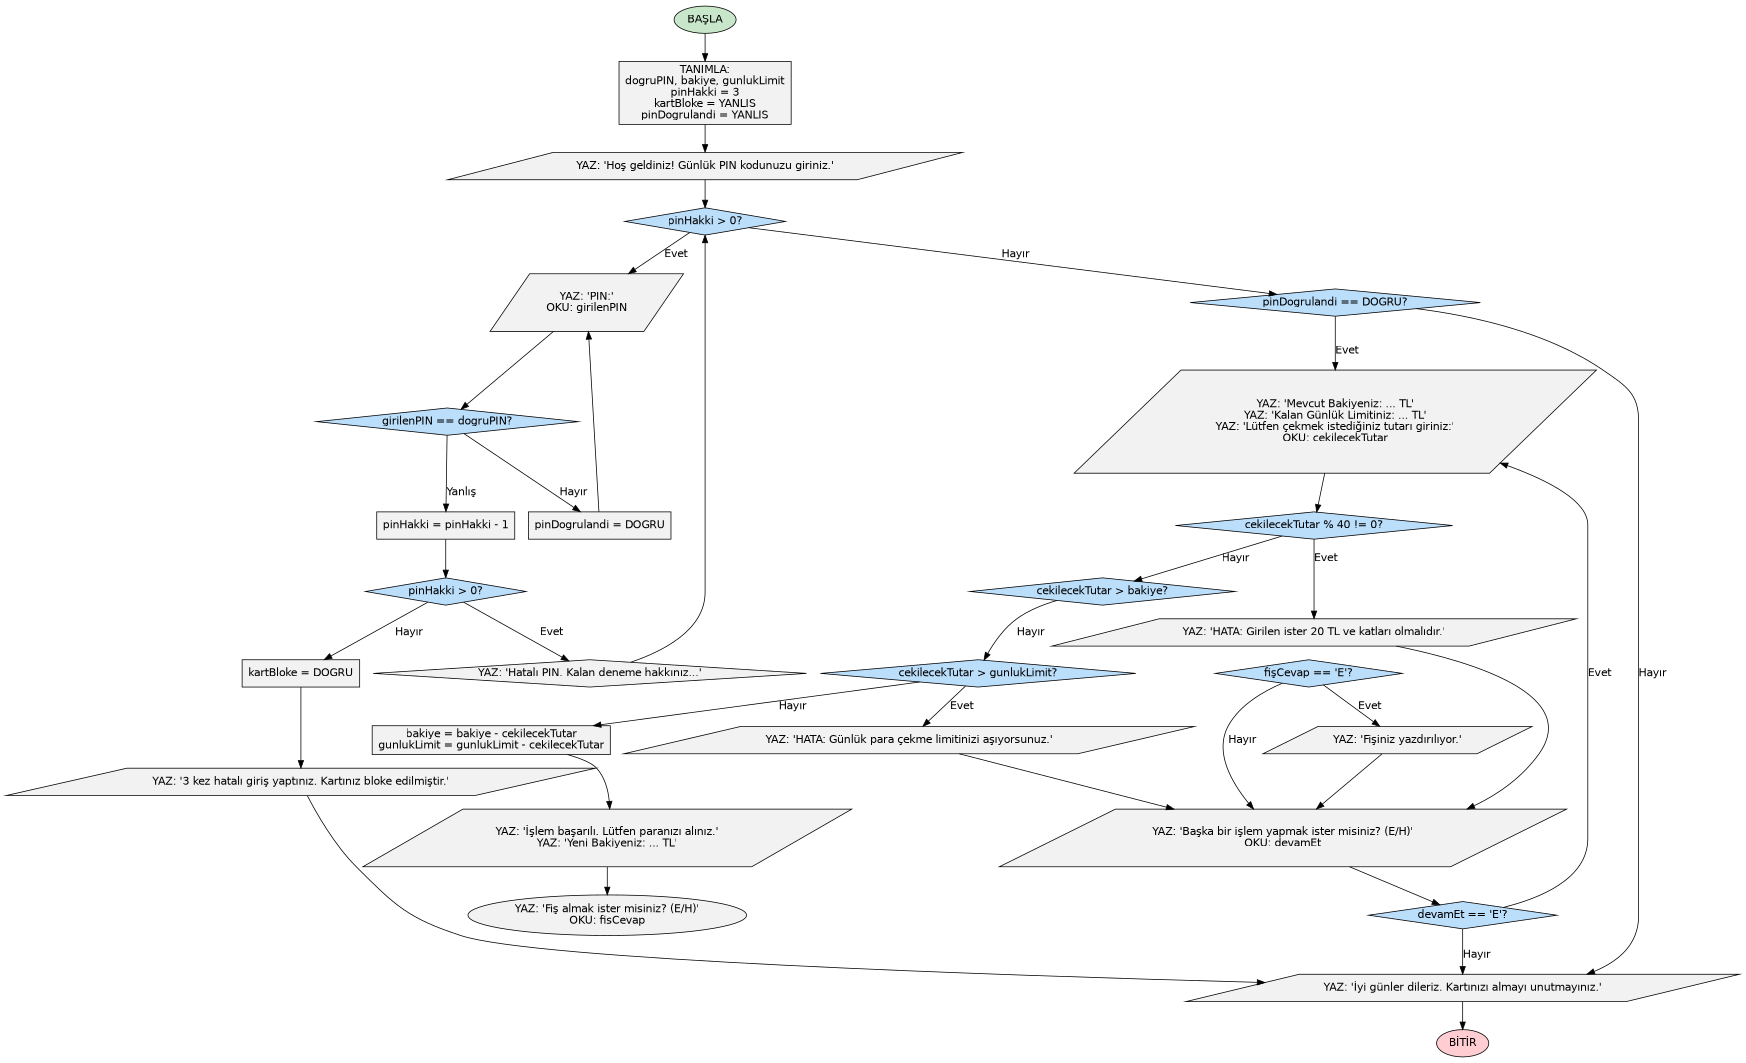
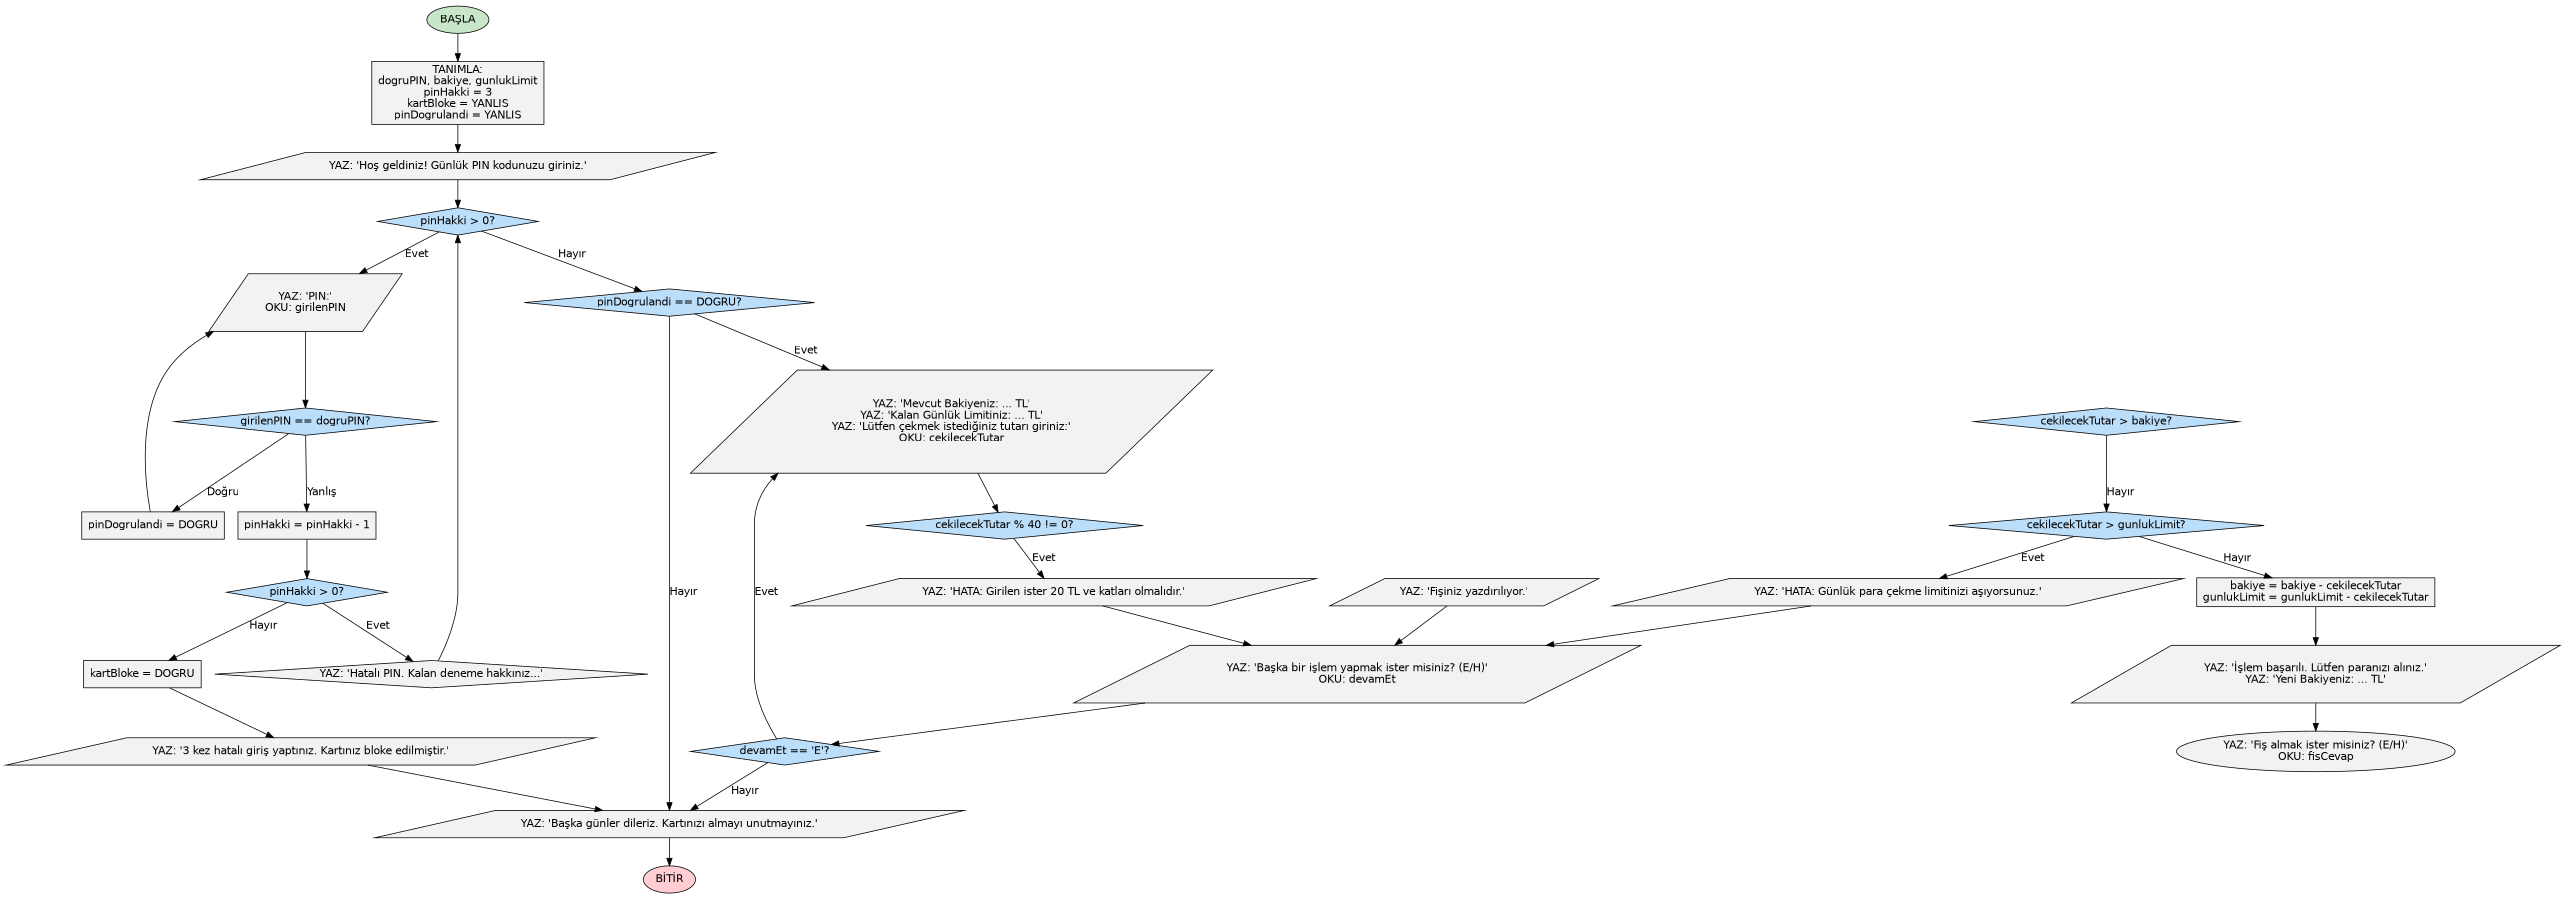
  digraph {
    rankdir=TB
    node [fillcolor="#F2F2F2" fontname=Helvetica shape=parallelogram style=filled]
    edge [fontname=Helvetica]
    n1 [fillcolor="#C8E6C9" label="BAŞLA" shape=oval]
    n2 [label="TANIMLA:\ndogruPIN, bakiye, gunlukLimit\npinHakki = 3\nkartBloke = YANLIS\npinDogrulandi = YANLIS" shape=box]
    n3 [label="YAZ: 'Hoş geldiniz! Günlük PIN kodunuzu giriniz.'"]
    n4 [fillcolor="#FFCDD2" label="BİTİR" shape=oval]
    n5 [fillcolor="#BBDEFB" label="pinHakki > 0?" shape=diamond]
    n6 [label="YAZ: 'PIN:'\nOKU: girilenPIN"]
    n7 [fillcolor="#BBDEFB" label="pinDogrulandi == DOGRU?" shape=diamond]
    n8 [fillcolor="#BBDEFB" label="girilenPIN == dogruPIN?" shape=diamond]
    n9 [label="pinDogrulandi = DOGRU" shape=box]
    n10 [label="pinHakki = pinHakki - 1" shape=box]
    n11 [label="YAZ: 'Hatalı PIN. Kalan deneme hakkınız...'" shape=diamond]
    n12 [label="YAZ: '3 kez hatalı giriş yaptınız. Kartınız bloke edilmiştir.'"]
-   n13 [label="YAZ: 'İyi günler dileriz. Kartınızı almayı unutmayınız.'"]
+   n13 [label="YAZ: 'Başka günler dileriz. Kartınızı almayı unutmayınız.'"]
    n14 [label="YAZ: 'Mevcut Bakiyeniz: ... TL'\nYAZ: 'Kalan Günlük Limitiniz: ... TL'\nYAZ: 'Lütfen çekmek istediğiniz tutarı giriniz:'\nOKU: cekilecekTutar"]
    n15 [fillcolor="#BBDEFB" label="cekilecekTutar % 40 != 0?" shape=diamond]
    n16 [label="YAZ: 'HATA: Girilen ister 20 TL ve katları olmalıdır.'"]
    n17 [fillcolor="#BBDEFB" label="cekilecekTutar > bakiye?" shape=diamond]
    n18 [label="YAZ: 'Başka bir işlem yapmak ister misiniz? (E/H)'\nOKU: devamEt"]
    n19 [fillcolor="#BBDEFB" label="devamEt == 'E'?" shape=diamond]
    n20 [label="YAZ: 'HATA: Günlük para çekme limitinizi aşıyorsunuz.'"]
    n21 [label="YAZ: 'İşlem başarılı. Lütfen paranızı alınız.'\nYAZ: 'Yeni Bakiyeniz: ... TL'"]
    n22 [label="YAZ: 'Fiş almak ister misiniz? (E/H)'\nOKU: fisCevap" shape=ellipse]
-   n23 [fillcolor="#BBDEFB" label="fişCevap == 'E'?" shape=diamond]
    n24 [label="YAZ: 'Fişiniz yazdırılıyor.'"]
    n25 [fillcolor="#BBDEFB" label="pinHakki > 0?" shape=diamond]
    n26 [label="kartBloke = DOGRU" shape=box]
    n27 [label="bakiye = bakiye - cekilecekTutar\ngunlukLimit = gunlukLimit - cekilecekTutar" shape=box]
    n28 [fillcolor="#BBDEFB" label="cekilecekTutar > gunlukLimit?" shape=diamond]
    n1 -> n2
    n2 -> n3
    n3 -> n5
    n5 -> n6 [label=Evet]
    n5 -> n7 [label="Hayır"]
    n6 -> n8
    n7 -> n13 [label="Hayır"]
    n7 -> n14 [label=Evet]
-   n8 -> n9 [label="Hayır"]
+   n8 -> n9 [label="Doğru"]
    n8 -> n10 [label="Yanlış"]
    n9 -> n6
    n10 -> n25
    n11 -> n5
    n12 -> n13
    n13 -> n4
    n14 -> n15
    n15 -> n16 [label=Evet]
-   n15 -> n17 [label="Hayır"]
    n16 -> n18
    n17 -> n28 [label="Hayır"]
    n18 -> n19
    n19 -> n13 [label="Hayır"]
    n19 -> n14 [label=Evet]
    n20 -> n18
    n21 -> n22
-   n23 -> n18 [label="Hayır"]
-   n23 -> n24 [label=Evet]
    n24 -> n18
    n25 -> n11 [label=Evet]
    n25 -> n26 [label="Hayır"]
    n26 -> n12
    n27 -> n21
    n28 -> n20 [label=Evet]
    n28 -> n27 [label="Hayır"]
  }
